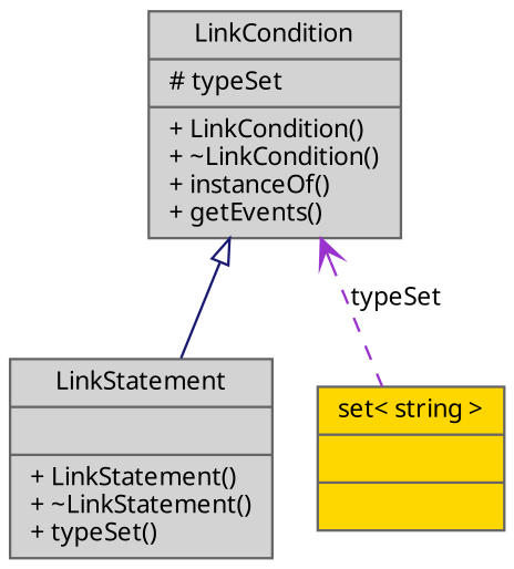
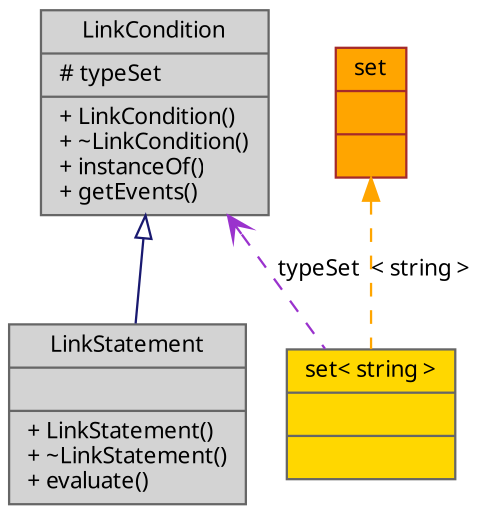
  digraph {
    node [color=gray40 fillcolor=lightgrey fontname="FreeSans.ttf" fontsize=10 shape=record style=filled]
    edge [dir=back fontname="FreeSans.ttf" fontsize=10 labelfontname="FreeSans.ttf" labelfontsize=10 style=dashed]
-   n1 [fontcolor=black height=0.2 label="{LinkStatement\n||+ LinkStatement()\l+ ~LinkStatement()\l+ typeSet()\l}" width=0.4]
+   n1 [fontcolor=black height=0.2 label="{LinkStatement\n||+ LinkStatement()\l+ ~LinkStatement()\l+ evaluate()\l}" width=0.4]
    n2 [height=0.2 label="{LinkCondition\n|# typeSet\l|+ LinkCondition()\l+ ~LinkCondition()\l+ instanceOf()\l+ getEvents()\l}" width=0.4]
    n3 [fillcolor=gold height=0.2 label="{set\< string \>\n||}" width=0.4]
+   n4 [color=brown fillcolor=orange height=0.2 label="{set\n||}" width=0.4]
    n2 -> n1 [arrowtail=empty color=midnightblue style=solid]
    n2 -> n3 [arrowtail=open color=darkorchid3 label=typeSet]
+   n4 -> n3 [color=orange label="\< string \>"]
  }
